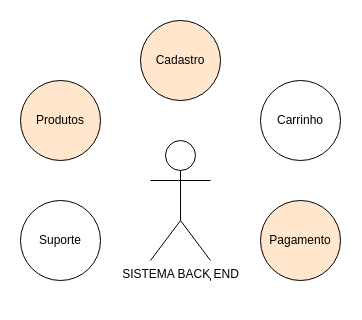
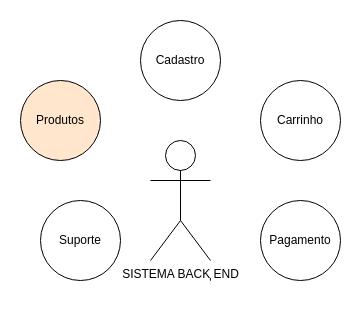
  <mxCell id="0" />
  <mxCell id="1" parent="0" />
  <mxCell id="2" value="SISTEMA BACK END" style="shape=umlActor;verticalLabelPosition=bottom;verticalAlign=top;html=1;outlineConnect=0;" vertex="1" parent="1"><mxGeometry x="150" y="140" width="60" height="120" as="geometry" /></mxCell>
- <mxCell id="3" value="Cadastro" style="ellipse;whiteSpace=wrap;html=1;aspect=fixed;fillColor=#ffe6cc;" vertex="1" parent="1"><mxGeometry x="140" y="20" width="80" height="80" as="geometry" /></mxCell>
+ <mxCell id="3" value="Cadastro" style="ellipse;whiteSpace=wrap;html=1;aspect=fixed;" vertex="1" parent="1"><mxGeometry x="140" y="20" width="80" height="80" as="geometry" /></mxCell>
  <mxCell id="4" value="'" style="text;html=1;align=center;verticalAlign=middle;resizable=0;points=[];autosize=1;strokeColor=none;fillColor=none;" vertex="1" parent="1"><mxGeometry x="195" y="268" width="30" height="30" as="geometry" /></mxCell>
  <mxCell id="5" value="Carrinho" style="ellipse;whiteSpace=wrap;html=1;aspect=fixed;" vertex="1" parent="1"><mxGeometry x="260" y="80" width="80" height="80" as="geometry" /></mxCell>
- <mxCell id="6" value="Pagamento" style="ellipse;whiteSpace=wrap;html=1;aspect=fixed;fillColor=#ffe6cc;" vertex="1" parent="1"><mxGeometry x="260" y="200" width="80" height="80" as="geometry" /></mxCell>
+ <mxCell id="6" value="Pagamento" style="ellipse;whiteSpace=wrap;html=1;aspect=fixed;" vertex="1" parent="1"><mxGeometry x="260" y="200" width="80" height="80" as="geometry" /></mxCell>
  <mxCell id="7" value="Produtos" style="ellipse;whiteSpace=wrap;html=1;aspect=fixed;fillColor=#ffe6cc;" vertex="1" parent="1"><mxGeometry x="20" y="80" width="80" height="80" as="geometry" /></mxCell>
- <mxCell id="8" value="Suporte" style="ellipse;whiteSpace=wrap;html=1;aspect=fixed;" vertex="1" parent="1"><mxGeometry x="20" y="200" width="80" height="80" as="geometry" /></mxCell>
+ <mxCell id="8" value="Suporte" style="ellipse;whiteSpace=wrap;html=1;aspect=fixed;" vertex="1" parent="1"><mxGeometry x="40" y="200" width="80" height="80" as="geometry" /></mxCell>
